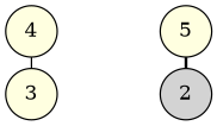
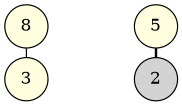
  digraph {
    nodesep=1
    ordering=out
    ranksep=0.1
    node [fillcolor=lightyellow shape=circle style=filled]
    edge [arrowhead=none arrowsize=0.8 arrowtail=none]
-   8 [label=4]
+   8
    3
    2 [fillcolor=lightgrey]
    5
    8 -> 3 [style=solid]
    5 -> 2 [side=left style=bold]
  }
